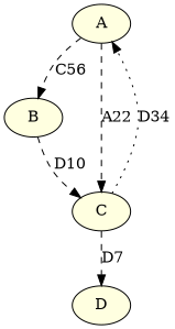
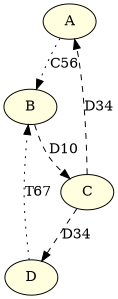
  strict digraph {
    node [fillcolor=lightyellow style=filled]
    edge [style=dashed]
    n1 [label=A]
    n2 [label=B]
    n3 [label=C]
    n4 [label=D]
-   n1 -> n2 [label=C56]
-   n1 -> n3 [label=A22]
+   n1 -> n2 [label=C56 style=dotted]
    n2 -> n3 [label=D10]
-   n3 -> n1 [label=D34 style=dotted]
-   n3 -> n4 [label=D7]
+   n3 -> n1 [label=D34]
+   n3 -> n4 [label=D34]
+   n4 -> n2 [label=T67 style=dotted]
  }
